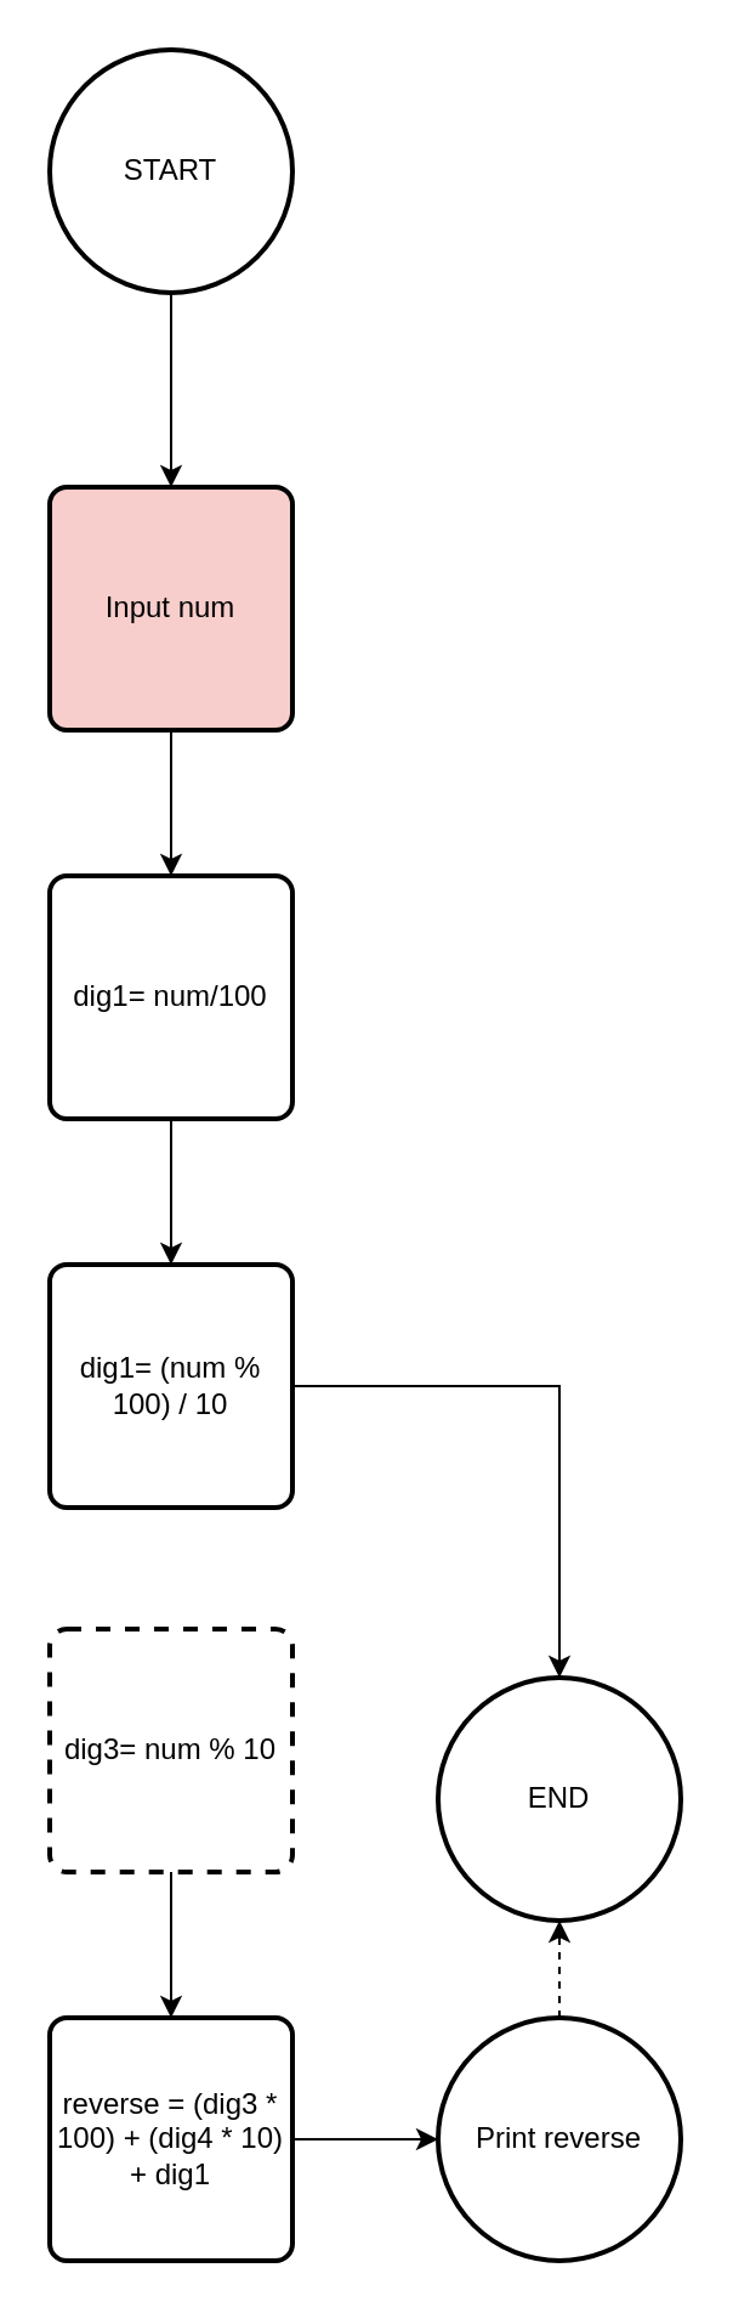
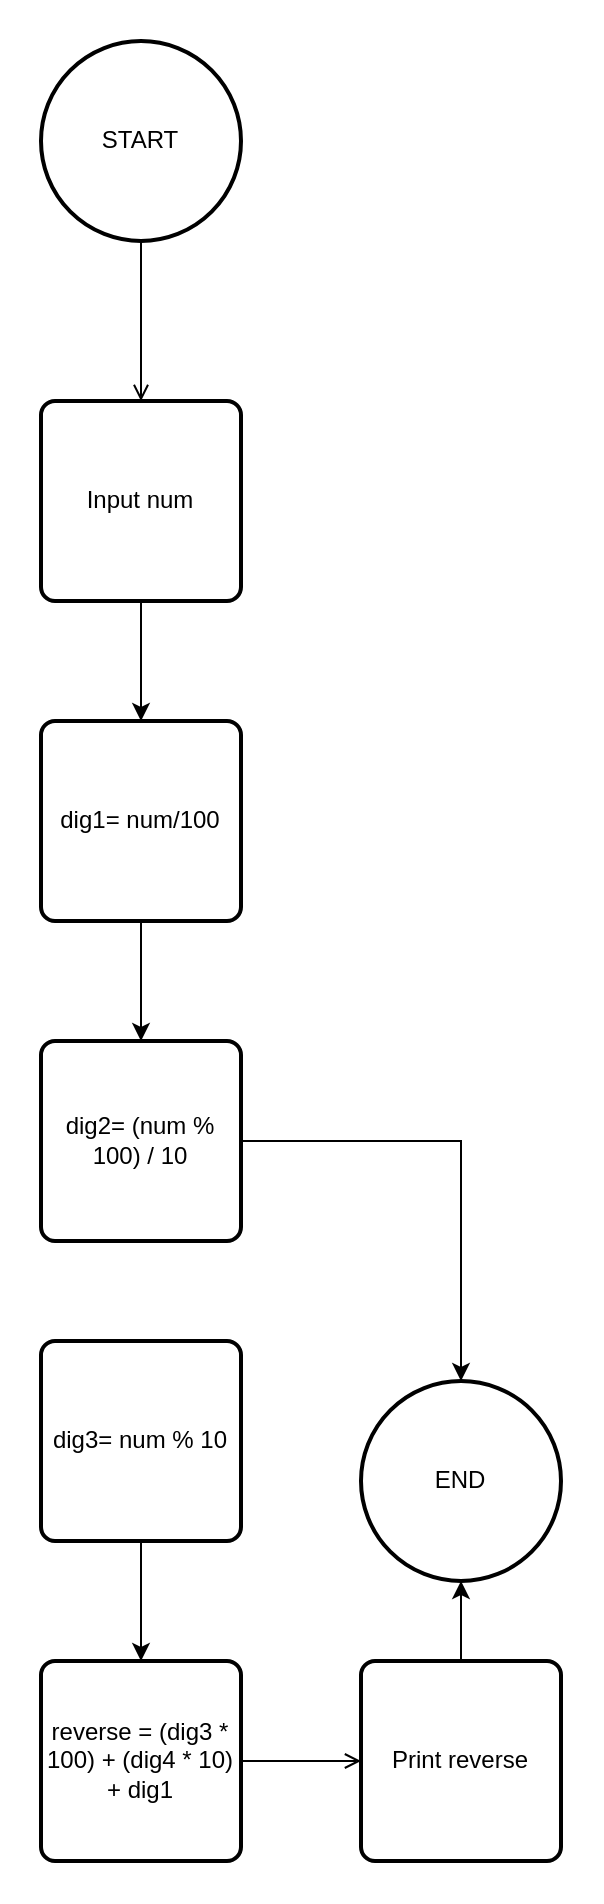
  <mxCell id="0" />
  <mxCell id="1" parent="0" />
- <mxCell id="2" style="edgeStyle=orthogonalEdgeStyle;rounded=0;orthogonalLoop=1;jettySize=auto;html=1;" edge="1" parent="1" source="3" target="5"><mxGeometry relative="1" as="geometry"><mxPoint x="70" y="200" as="targetPoint" /></mxGeometry></mxCell>
+ <mxCell id="2" style="edgeStyle=orthogonalEdgeStyle;rounded=0;orthogonalLoop=1;jettySize=auto;html=1;endArrow=open;" edge="1" parent="1" source="3" target="5"><mxGeometry relative="1" as="geometry"><mxPoint x="70" y="200" as="targetPoint" /></mxGeometry></mxCell>
  <mxCell id="3" value="START" style="strokeWidth=2;html=1;shape=mxgraph.flowchart.start_2;whiteSpace=wrap;" vertex="1" parent="1"><mxGeometry x="20" y="20" width="100" height="100" as="geometry" /></mxCell>
  <mxCell id="4" style="edgeStyle=orthogonalEdgeStyle;rounded=0;orthogonalLoop=1;jettySize=auto;html=1;" edge="1" parent="1" source="5"><mxGeometry relative="1" as="geometry"><mxPoint x="70" y="360" as="targetPoint" /></mxGeometry></mxCell>
- <mxCell id="5" value="Input num" style="rounded=1;whiteSpace=wrap;html=1;absoluteArcSize=1;arcSize=14;strokeWidth=2;fillColor=#f8cecc;" vertex="1" parent="1"><mxGeometry x="20" y="200" width="100" height="100" as="geometry" /></mxCell>
+ <mxCell id="5" value="Input num" style="rounded=1;whiteSpace=wrap;html=1;absoluteArcSize=1;arcSize=14;strokeWidth=2;" vertex="1" parent="1"><mxGeometry x="20" y="200" width="100" height="100" as="geometry" /></mxCell>
  <mxCell id="6" value="dig1= num/100" style="rounded=1;whiteSpace=wrap;html=1;absoluteArcSize=1;arcSize=14;strokeWidth=2;" vertex="1" parent="1"><mxGeometry x="20" y="360" width="100" height="100" as="geometry" /></mxCell>
  <mxCell id="7" style="edgeStyle=orthogonalEdgeStyle;rounded=0;orthogonalLoop=1;jettySize=auto;html=1;entryX=0.5;entryY=0;entryDx=0;entryDy=0;entryPerimeter=0;" edge="1" parent="1" source="6"><mxGeometry relative="1" as="geometry"><mxPoint x="70" y="520" as="targetPoint" /></mxGeometry></mxCell>
  <mxCell id="8" style="edgeStyle=orthogonalEdgeStyle;rounded=0;orthogonalLoop=1;jettySize=auto;html=1;" edge="1" parent="1" source="9" target="16"><mxGeometry relative="1" as="geometry"><mxPoint x="70" y="680" as="targetPoint" /></mxGeometry></mxCell>
- <mxCell id="9" value="dig1= (num % 100) / 10" style="rounded=1;whiteSpace=wrap;html=1;absoluteArcSize=1;arcSize=14;strokeWidth=2;" vertex="1" parent="1"><mxGeometry x="20" y="520" width="100" height="100" as="geometry" /></mxCell>
+ <mxCell id="9" value="dig2= (num % 100) / 10" style="rounded=1;whiteSpace=wrap;html=1;absoluteArcSize=1;arcSize=14;strokeWidth=2;" vertex="1" parent="1"><mxGeometry x="20" y="520" width="100" height="100" as="geometry" /></mxCell>
  <mxCell id="10" style="edgeStyle=orthogonalEdgeStyle;rounded=0;orthogonalLoop=1;jettySize=auto;html=1;" edge="1" parent="1" source="11" target="13"><mxGeometry relative="1" as="geometry"><mxPoint x="70" y="840" as="targetPoint" /></mxGeometry></mxCell>
- <mxCell id="11" value="dig3= num % 10" style="rounded=1;whiteSpace=wrap;html=1;absoluteArcSize=1;arcSize=14;strokeWidth=2;dashed=1;" vertex="1" parent="1"><mxGeometry x="20" y="670" width="100" height="100" as="geometry" /></mxCell>
- <mxCell id="12" style="edgeStyle=orthogonalEdgeStyle;rounded=0;orthogonalLoop=1;jettySize=auto;html=1;" edge="1" parent="1" source="13" target="15"><mxGeometry relative="1" as="geometry"><mxPoint x="210" y="880" as="targetPoint" /></mxGeometry></mxCell>
+ <mxCell id="11" value="dig3= num % 10" style="rounded=1;whiteSpace=wrap;html=1;absoluteArcSize=1;arcSize=14;strokeWidth=2;" vertex="1" parent="1"><mxGeometry x="20" y="670" width="100" height="100" as="geometry" /></mxCell>
+ <mxCell id="12" style="edgeStyle=orthogonalEdgeStyle;rounded=0;orthogonalLoop=1;jettySize=auto;html=1;endArrow=open;" edge="1" parent="1" source="13" target="15"><mxGeometry relative="1" as="geometry"><mxPoint x="210" y="880" as="targetPoint" /></mxGeometry></mxCell>
  <mxCell id="13" value="reverse = (dig3 * 100) + (dig4 * 10) + dig1" style="rounded=1;whiteSpace=wrap;html=1;absoluteArcSize=1;arcSize=14;strokeWidth=2;" vertex="1" parent="1"><mxGeometry x="20" y="830" width="100" height="100" as="geometry" /></mxCell>
- <mxCell id="14" style="edgeStyle=orthogonalEdgeStyle;rounded=0;orthogonalLoop=1;jettySize=auto;html=1;dashed=1;" edge="1" parent="1" source="15" target="16"><mxGeometry relative="1" as="geometry"><mxPoint x="230" y="760" as="targetPoint" /></mxGeometry></mxCell>
- <mxCell id="15" value="Print reverse" style="ellipse;whiteSpace=wrap;html=1;absoluteArcSize=1;arcSize=14;strokeWidth=2;" vertex="1" parent="1"><mxGeometry x="180" y="830" width="100" height="100" as="geometry" /></mxCell>
+ <mxCell id="14" style="edgeStyle=orthogonalEdgeStyle;rounded=0;orthogonalLoop=1;jettySize=auto;html=1;" edge="1" parent="1" source="15" target="16"><mxGeometry relative="1" as="geometry"><mxPoint x="230" y="760" as="targetPoint" /></mxGeometry></mxCell>
+ <mxCell id="15" value="Print reverse" style="rounded=1;whiteSpace=wrap;html=1;absoluteArcSize=1;arcSize=14;strokeWidth=2;" vertex="1" parent="1"><mxGeometry x="180" y="830" width="100" height="100" as="geometry" /></mxCell>
  <mxCell id="16" value="END" style="strokeWidth=2;html=1;shape=mxgraph.flowchart.start_2;whiteSpace=wrap;" vertex="1" parent="1"><mxGeometry x="180" y="690" width="100" height="100" as="geometry" /></mxCell>
